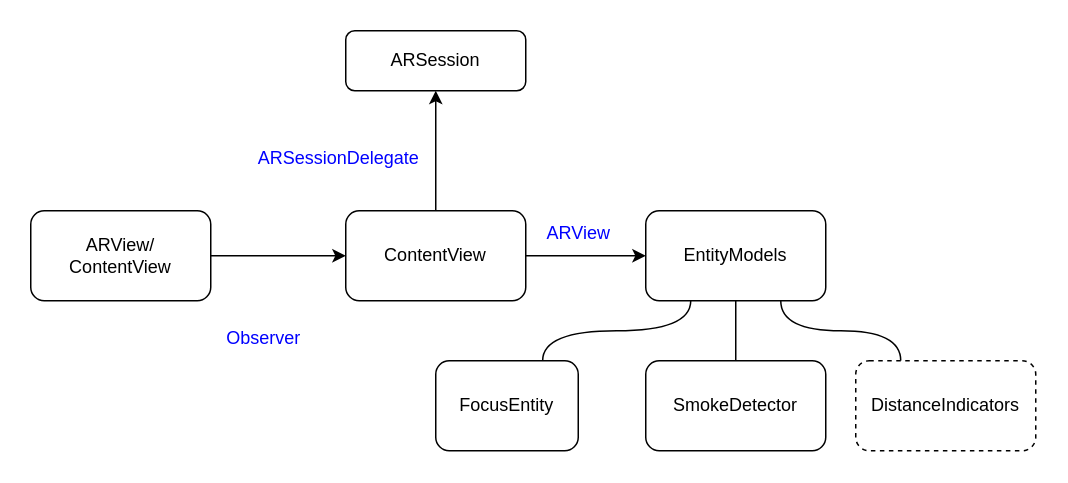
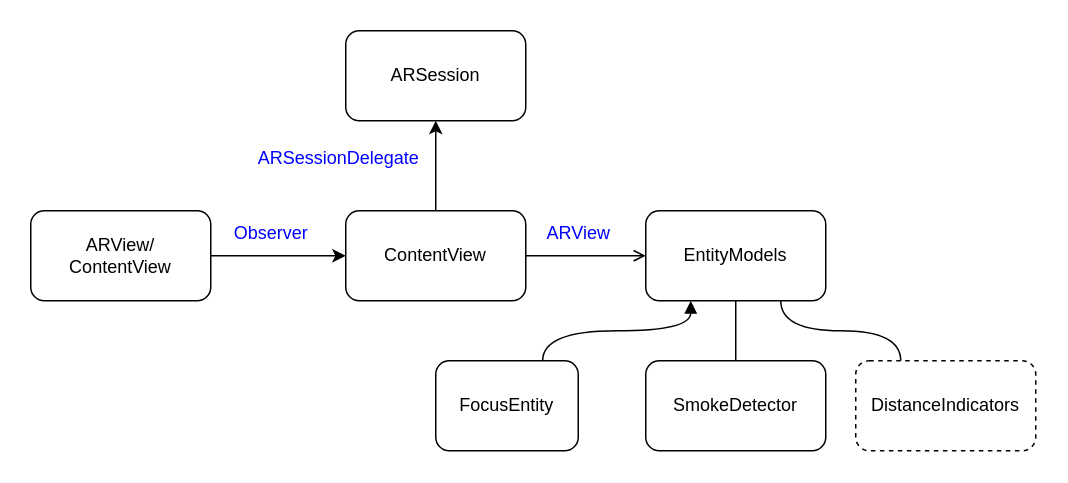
  <mxCell id="0" />
  <mxCell id="1" parent="0" />
- <mxCell id="2" style="edgeStyle=orthogonalEdgeStyle;rounded=0;orthogonalLoop=1;jettySize=auto;html=1;" edge="1" parent="1" source="4" target="7"><mxGeometry relative="1" as="geometry" /></mxCell>
+ <mxCell id="2" style="edgeStyle=orthogonalEdgeStyle;rounded=0;orthogonalLoop=1;jettySize=auto;html=1;endArrow=open;" edge="1" parent="1" source="4" target="7"><mxGeometry relative="1" as="geometry" /></mxCell>
  <mxCell id="3" style="edgeStyle=orthogonalEdgeStyle;rounded=0;orthogonalLoop=1;jettySize=auto;html=1;entryX=0.5;entryY=1;entryDx=0;entryDy=0;" edge="1" parent="1" source="4" target="10"><mxGeometry relative="1" as="geometry" /></mxCell>
  <mxCell id="4" value="ContentView" style="rounded=1;whiteSpace=wrap;html=1;" vertex="1" parent="1"><mxGeometry x="230" y="140" width="120" height="60" as="geometry" /></mxCell>
  <mxCell id="5" style="edgeStyle=orthogonalEdgeStyle;rounded=0;orthogonalLoop=1;jettySize=auto;html=1;entryX=0;entryY=0.5;entryDx=0;entryDy=0;" edge="1" parent="1" source="6" target="4"><mxGeometry relative="1" as="geometry" /></mxCell>
  <mxCell id="6" value="ARView/&lt;div&gt;ContentView&lt;/div&gt;" style="rounded=1;whiteSpace=wrap;html=1;" vertex="1" parent="1"><mxGeometry x="20" y="140" width="120" height="60" as="geometry" /></mxCell>
  <mxCell id="7" value="EntityModels" style="rounded=1;whiteSpace=wrap;html=1;" vertex="1" parent="1"><mxGeometry x="430" y="140" width="120" height="60" as="geometry" /></mxCell>
- <mxCell id="8" value="&lt;font color=&quot;#0000ff&quot;&gt;Observer&lt;/font&gt;" style="text;html=1;align=center;verticalAlign=middle;resizable=0;points=[];autosize=1;strokeColor=none;fillColor=none;" vertex="1" parent="1"><mxGeometry x="140" y="210" width="70" height="30" as="geometry" /></mxCell>
+ <mxCell id="8" value="&lt;font color=&quot;#0000ff&quot;&gt;Observer&lt;/font&gt;" style="text;html=1;align=center;verticalAlign=middle;resizable=0;points=[];autosize=1;strokeColor=none;fillColor=none;" vertex="1" parent="1"><mxGeometry x="145" y="140" width="70" height="30" as="geometry" /></mxCell>
  <mxCell id="9" value="&lt;font style=&quot;color: rgb(0, 0, 255);&quot;&gt;ARView&lt;/font&gt;" style="text;html=1;align=center;verticalAlign=middle;resizable=0;points=[];autosize=1;strokeColor=none;fillColor=none;" vertex="1" parent="1"><mxGeometry x="355" y="140" width="60" height="30" as="geometry" /></mxCell>
- <mxCell id="10" value="ARSession" style="rounded=1;whiteSpace=wrap;html=1;" vertex="1" parent="1"><mxGeometry x="230" y="20" width="120" height="40" as="geometry" /></mxCell>
+ <mxCell id="10" value="ARSession" style="rounded=1;whiteSpace=wrap;html=1;" vertex="1" parent="1"><mxGeometry x="230" y="20" width="120" height="60" as="geometry" /></mxCell>
  <mxCell id="11" value="&lt;font style=&quot;color: rgb(0, 0, 255);&quot;&gt;ARSessionDelegate&lt;/font&gt;" style="text;html=1;align=center;verticalAlign=middle;resizable=0;points=[];autosize=1;strokeColor=none;fillColor=none;" vertex="1" parent="1"><mxGeometry x="160" y="90" width="130" height="30" as="geometry" /></mxCell>
  <mxCell id="12" style="edgeStyle=orthogonalEdgeStyle;rounded=0;orthogonalLoop=1;jettySize=auto;html=1;entryX=0.5;entryY=1;entryDx=0;entryDy=0;endArrow=none;startFill=0;" edge="1" parent="1" source="13" target="7"><mxGeometry relative="1" as="geometry" /></mxCell>
  <mxCell id="13" value="SmokeDetector" style="rounded=1;whiteSpace=wrap;html=1;" vertex="1" parent="1"><mxGeometry x="430" y="240" width="120" height="60" as="geometry" /></mxCell>
  <mxCell id="14" style="edgeStyle=orthogonalEdgeStyle;rounded=0;orthogonalLoop=1;jettySize=auto;html=1;entryX=0.75;entryY=1;entryDx=0;entryDy=0;exitX=0.25;exitY=0;exitDx=0;exitDy=0;endArrow=none;startFill=0;curved=1;" edge="1" parent="1" source="15" target="7"><mxGeometry relative="1" as="geometry" /></mxCell>
  <mxCell id="15" value="DistanceIndicators" style="rounded=1;whiteSpace=wrap;html=1;dashed=1;" vertex="1" parent="1"><mxGeometry x="570" y="240" width="120" height="60" as="geometry" /></mxCell>
- <mxCell id="16" style="edgeStyle=orthogonalEdgeStyle;rounded=0;orthogonalLoop=1;jettySize=auto;html=1;entryX=0.25;entryY=1;entryDx=0;entryDy=0;exitX=0.75;exitY=0;exitDx=0;exitDy=0;endArrow=none;startFill=0;curved=1;" edge="1" parent="1" source="17" target="7"><mxGeometry relative="1" as="geometry" /></mxCell>
+ <mxCell id="16" style="edgeStyle=orthogonalEdgeStyle;rounded=0;orthogonalLoop=1;jettySize=auto;html=1;entryX=0.25;entryY=1;entryDx=0;entryDy=0;exitX=0.75;exitY=0;exitDx=0;exitDy=0;endArrow=block;startFill=0;curved=1;" edge="1" parent="1" source="17" target="7"><mxGeometry relative="1" as="geometry" /></mxCell>
  <mxCell id="17" value="FocusEntity" style="rounded=1;whiteSpace=wrap;html=1;" vertex="1" parent="1"><mxGeometry x="290" y="240" width="95" height="60" as="geometry" /></mxCell>
